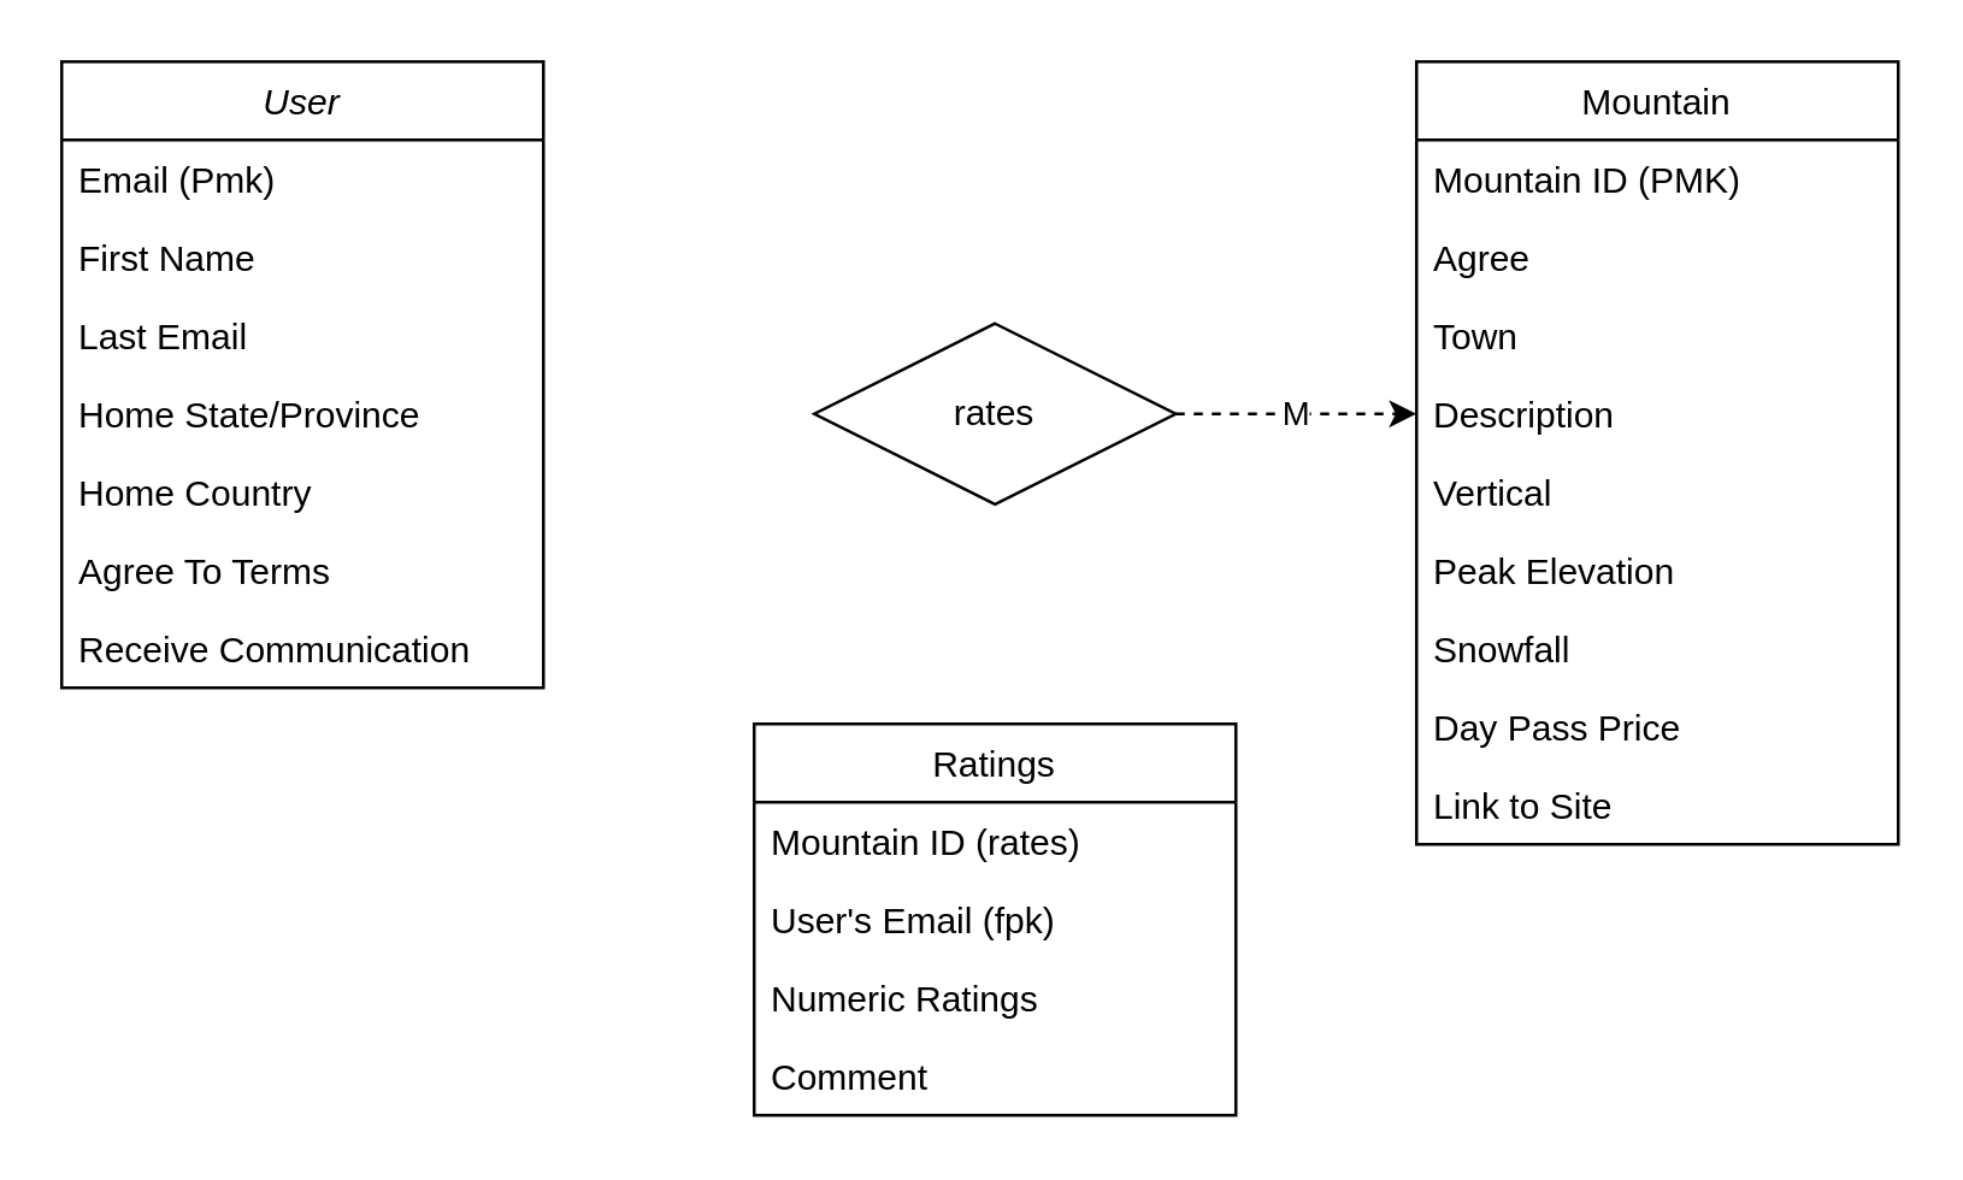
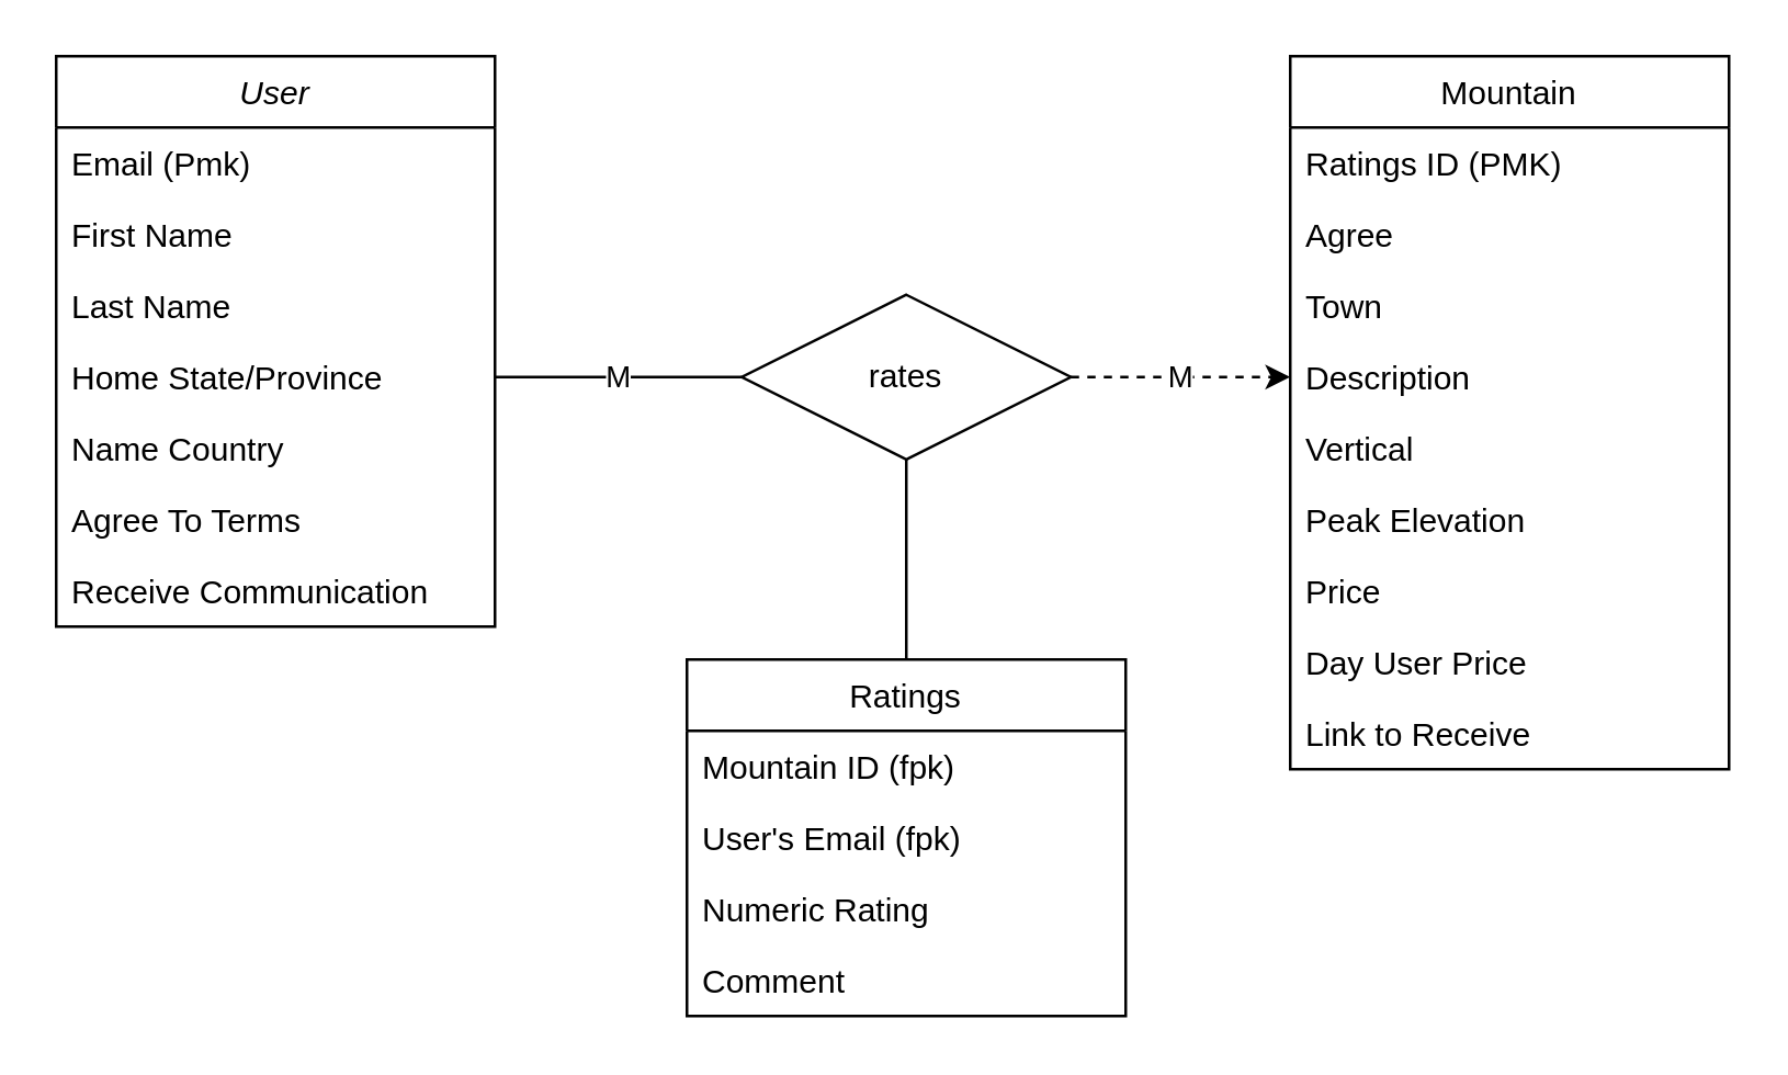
  <mxCell id="0" />
  <mxCell id="1" parent="0" />
  <mxCell id="2" value="User" style="swimlane;fontStyle=2;align=center;verticalAlign=top;childLayout=stackLayout;horizontal=1;startSize=26;horizontalStack=0;resizeParent=1;resizeLast=0;collapsible=1;marginBottom=0;rounded=0;shadow=0;strokeWidth=1;" parent="1" vertex="1"><mxGeometry x="20" y="20" width="160" height="208" as="geometry"><mxRectangle x="230" y="140" width="160" height="26" as="alternateBounds" /></mxGeometry></mxCell>
  <mxCell id="3" value="Email (Pmk)" style="text;align=left;verticalAlign=top;spacingLeft=4;spacingRight=4;overflow=hidden;rotatable=0;points=[[0,0.5],[1,0.5]];portConstraint=eastwest;" parent="2" vertex="1"><mxGeometry y="26" width="160" height="26" as="geometry" /></mxCell>
  <mxCell id="4" value="First Name" style="text;align=left;verticalAlign=top;spacingLeft=4;spacingRight=4;overflow=hidden;rotatable=0;points=[[0,0.5],[1,0.5]];portConstraint=eastwest;rounded=0;shadow=0;html=0;" parent="2" vertex="1"><mxGeometry y="52" width="160" height="26" as="geometry" /></mxCell>
- <mxCell id="5" value="Last Email" style="text;align=left;verticalAlign=top;spacingLeft=4;spacingRight=4;overflow=hidden;rotatable=0;points=[[0,0.5],[1,0.5]];portConstraint=eastwest;rounded=0;shadow=0;html=0;" parent="2" vertex="1"><mxGeometry y="78" width="160" height="26" as="geometry" /></mxCell>
+ <mxCell id="5" value="Last Name" style="text;align=left;verticalAlign=top;spacingLeft=4;spacingRight=4;overflow=hidden;rotatable=0;points=[[0,0.5],[1,0.5]];portConstraint=eastwest;rounded=0;shadow=0;html=0;" parent="2" vertex="1"><mxGeometry y="78" width="160" height="26" as="geometry" /></mxCell>
  <mxCell id="6" value="Home State/Province" style="text;align=left;verticalAlign=top;spacingLeft=4;spacingRight=4;overflow=hidden;rotatable=0;points=[[0,0.5],[1,0.5]];portConstraint=eastwest;rounded=0;shadow=0;html=0;" parent="2" vertex="1"><mxGeometry y="104" width="160" height="26" as="geometry" /></mxCell>
- <mxCell id="7" value="Home Country" style="text;align=left;verticalAlign=top;spacingLeft=4;spacingRight=4;overflow=hidden;rotatable=0;points=[[0,0.5],[1,0.5]];portConstraint=eastwest;rounded=0;shadow=0;html=0;" parent="2" vertex="1"><mxGeometry y="130" width="160" height="26" as="geometry" /></mxCell>
+ <mxCell id="7" value="Name Country" style="text;align=left;verticalAlign=top;spacingLeft=4;spacingRight=4;overflow=hidden;rotatable=0;points=[[0,0.5],[1,0.5]];portConstraint=eastwest;rounded=0;shadow=0;html=0;" parent="2" vertex="1"><mxGeometry y="130" width="160" height="26" as="geometry" /></mxCell>
  <mxCell id="8" value="Agree To Terms" style="text;align=left;verticalAlign=top;spacingLeft=4;spacingRight=4;overflow=hidden;rotatable=0;points=[[0,0.5],[1,0.5]];portConstraint=eastwest;rounded=0;shadow=0;html=0;" parent="2" vertex="1"><mxGeometry y="156" width="160" height="26" as="geometry" /></mxCell>
  <mxCell id="9" value="Receive Communication" style="text;align=left;verticalAlign=top;spacingLeft=4;spacingRight=4;overflow=hidden;rotatable=0;points=[[0,0.5],[1,0.5]];portConstraint=eastwest;rounded=0;shadow=0;html=0;" parent="2" vertex="1"><mxGeometry y="182" width="160" height="26" as="geometry" /></mxCell>
  <mxCell id="10" value="Mountain" style="swimlane;fontStyle=0;align=center;verticalAlign=top;childLayout=stackLayout;horizontal=1;startSize=26;horizontalStack=0;resizeParent=1;resizeLast=0;collapsible=1;marginBottom=0;rounded=0;shadow=0;strokeWidth=1;" parent="1" vertex="1"><mxGeometry x="470" y="20" width="160" height="260" as="geometry"><mxRectangle x="550" y="140" width="160" height="26" as="alternateBounds" /></mxGeometry></mxCell>
- <mxCell id="11" value="Mountain ID (PMK)" style="text;align=left;verticalAlign=top;spacingLeft=4;spacingRight=4;overflow=hidden;rotatable=0;points=[[0,0.5],[1,0.5]];portConstraint=eastwest;" parent="10" vertex="1"><mxGeometry y="26" width="160" height="26" as="geometry" /></mxCell>
+ <mxCell id="11" value="Ratings ID (PMK)" style="text;align=left;verticalAlign=top;spacingLeft=4;spacingRight=4;overflow=hidden;rotatable=0;points=[[0,0.5],[1,0.5]];portConstraint=eastwest;" parent="10" vertex="1"><mxGeometry y="26" width="160" height="26" as="geometry" /></mxCell>
  <mxCell id="12" value="Agree" style="text;align=left;verticalAlign=top;spacingLeft=4;spacingRight=4;overflow=hidden;rotatable=0;points=[[0,0.5],[1,0.5]];portConstraint=eastwest;rounded=0;shadow=0;html=0;" parent="10" vertex="1"><mxGeometry y="52" width="160" height="26" as="geometry" /></mxCell>
  <mxCell id="13" value="Town" style="text;align=left;verticalAlign=top;spacingLeft=4;spacingRight=4;overflow=hidden;rotatable=0;points=[[0,0.5],[1,0.5]];portConstraint=eastwest;rounded=0;shadow=0;html=0;" parent="10" vertex="1"><mxGeometry y="78" width="160" height="26" as="geometry" /></mxCell>
  <mxCell id="14" value="Description" style="text;align=left;verticalAlign=top;spacingLeft=4;spacingRight=4;overflow=hidden;rotatable=0;points=[[0,0.5],[1,0.5]];portConstraint=eastwest;rounded=0;shadow=0;html=0;" parent="10" vertex="1"><mxGeometry y="104" width="160" height="26" as="geometry" /></mxCell>
  <mxCell id="15" value="Vertical" style="text;align=left;verticalAlign=top;spacingLeft=4;spacingRight=4;overflow=hidden;rotatable=0;points=[[0,0.5],[1,0.5]];portConstraint=eastwest;rounded=0;shadow=0;html=0;" parent="10" vertex="1"><mxGeometry y="130" width="160" height="26" as="geometry" /></mxCell>
  <mxCell id="16" value="Peak Elevation" style="text;align=left;verticalAlign=top;spacingLeft=4;spacingRight=4;overflow=hidden;rotatable=0;points=[[0,0.5],[1,0.5]];portConstraint=eastwest;rounded=0;shadow=0;html=0;" parent="10" vertex="1"><mxGeometry y="156" width="160" height="26" as="geometry" /></mxCell>
- <mxCell id="17" value="Snowfall" style="text;align=left;verticalAlign=top;spacingLeft=4;spacingRight=4;overflow=hidden;rotatable=0;points=[[0,0.5],[1,0.5]];portConstraint=eastwest;rounded=0;shadow=0;html=0;" parent="10" vertex="1"><mxGeometry y="182" width="160" height="26" as="geometry" /></mxCell>
- <mxCell id="18" value="Day Pass Price" style="text;align=left;verticalAlign=top;spacingLeft=4;spacingRight=4;overflow=hidden;rotatable=0;points=[[0,0.5],[1,0.5]];portConstraint=eastwest;rounded=0;shadow=0;html=0;" parent="10" vertex="1"><mxGeometry y="208" width="160" height="26" as="geometry" /></mxCell>
- <mxCell id="19" value="Link to Site" style="text;align=left;verticalAlign=top;spacingLeft=4;spacingRight=4;overflow=hidden;rotatable=0;points=[[0,0.5],[1,0.5]];portConstraint=eastwest;rounded=0;shadow=0;html=0;" vertex="1" parent="10"><mxGeometry y="234" width="160" height="26" as="geometry" /></mxCell>
+ <mxCell id="17" value="Price" style="text;align=left;verticalAlign=top;spacingLeft=4;spacingRight=4;overflow=hidden;rotatable=0;points=[[0,0.5],[1,0.5]];portConstraint=eastwest;rounded=0;shadow=0;html=0;" parent="10" vertex="1"><mxGeometry y="182" width="160" height="26" as="geometry" /></mxCell>
+ <mxCell id="18" value="Day User Price" style="text;align=left;verticalAlign=top;spacingLeft=4;spacingRight=4;overflow=hidden;rotatable=0;points=[[0,0.5],[1,0.5]];portConstraint=eastwest;rounded=0;shadow=0;html=0;" parent="10" vertex="1"><mxGeometry y="208" width="160" height="26" as="geometry" /></mxCell>
+ <mxCell id="19" value="Link to Receive" style="text;align=left;verticalAlign=top;spacingLeft=4;spacingRight=4;overflow=hidden;rotatable=0;points=[[0,0.5],[1,0.5]];portConstraint=eastwest;rounded=0;shadow=0;html=0;" vertex="1" parent="10"><mxGeometry y="234" width="160" height="26" as="geometry" /></mxCell>
  <mxCell id="20" value="Ratings" style="swimlane;fontStyle=0;align=center;verticalAlign=top;childLayout=stackLayout;horizontal=1;startSize=26;horizontalStack=0;resizeParent=1;resizeLast=0;collapsible=1;marginBottom=0;rounded=0;shadow=0;strokeWidth=1;" parent="1" vertex="1"><mxGeometry x="250" y="240" width="160" height="130" as="geometry"><mxRectangle x="550" y="140" width="160" height="26" as="alternateBounds" /></mxGeometry></mxCell>
- <mxCell id="21" value="Mountain ID (rates)" style="text;align=left;verticalAlign=top;spacingLeft=4;spacingRight=4;overflow=hidden;rotatable=0;points=[[0,0.5],[1,0.5]];portConstraint=eastwest;" parent="20" vertex="1"><mxGeometry y="26" width="160" height="26" as="geometry" /></mxCell>
+ <mxCell id="21" value="Mountain ID (fpk)" style="text;align=left;verticalAlign=top;spacingLeft=4;spacingRight=4;overflow=hidden;rotatable=0;points=[[0,0.5],[1,0.5]];portConstraint=eastwest;" parent="20" vertex="1"><mxGeometry y="26" width="160" height="26" as="geometry" /></mxCell>
  <mxCell id="22" value="User's Email (fpk)" style="text;align=left;verticalAlign=top;spacingLeft=4;spacingRight=4;overflow=hidden;rotatable=0;points=[[0,0.5],[1,0.5]];portConstraint=eastwest;rounded=0;shadow=0;html=0;" parent="20" vertex="1"><mxGeometry y="52" width="160" height="26" as="geometry" /></mxCell>
- <mxCell id="23" value="Numeric Ratings" style="text;align=left;verticalAlign=top;spacingLeft=4;spacingRight=4;overflow=hidden;rotatable=0;points=[[0,0.5],[1,0.5]];portConstraint=eastwest;rounded=0;shadow=0;html=0;" parent="20" vertex="1"><mxGeometry y="78" width="160" height="26" as="geometry" /></mxCell>
+ <mxCell id="23" value="Numeric Rating" style="text;align=left;verticalAlign=top;spacingLeft=4;spacingRight=4;overflow=hidden;rotatable=0;points=[[0,0.5],[1,0.5]];portConstraint=eastwest;rounded=0;shadow=0;html=0;" parent="20" vertex="1"><mxGeometry y="78" width="160" height="26" as="geometry" /></mxCell>
  <mxCell id="24" value="Comment" style="text;align=left;verticalAlign=top;spacingLeft=4;spacingRight=4;overflow=hidden;rotatable=0;points=[[0,0.5],[1,0.5]];portConstraint=eastwest;rounded=0;shadow=0;html=0;" vertex="1" parent="20"><mxGeometry y="104" width="160" height="26" as="geometry" /></mxCell>
  <mxCell id="25" value="M" style="edgeStyle=orthogonalEdgeStyle;rounded=0;orthogonalLoop=1;jettySize=auto;html=1;dashed=1;" edge="1" parent="1" source="27" target="14"><mxGeometry relative="1" as="geometry" /></mxCell>
+ <mxCell id="26" style="edgeStyle=orthogonalEdgeStyle;rounded=0;orthogonalLoop=1;jettySize=auto;html=1;entryX=0.5;entryY=0;entryDx=0;entryDy=0;endArrow=none;endFill=0;" edge="1" parent="1" source="27" target="20"><mxGeometry relative="1" as="geometry" /></mxCell>
  <mxCell id="27" value="rates" style="rhombus;whiteSpace=wrap;html=1;" vertex="1" parent="1"><mxGeometry x="270" y="107" width="120" height="60" as="geometry" /></mxCell>
+ <mxCell id="28" value="M" style="edgeStyle=orthogonalEdgeStyle;rounded=0;orthogonalLoop=1;jettySize=auto;html=1;endArrow=none;endFill=0;" edge="1" parent="1" source="6" target="27"><mxGeometry relative="1" as="geometry" /></mxCell>
